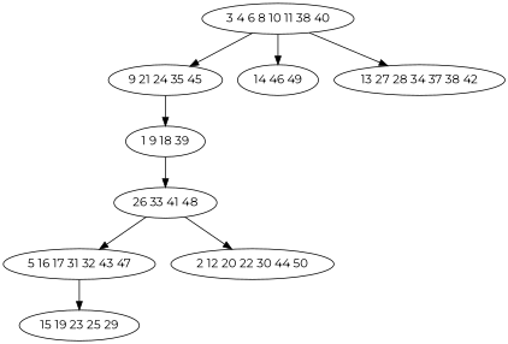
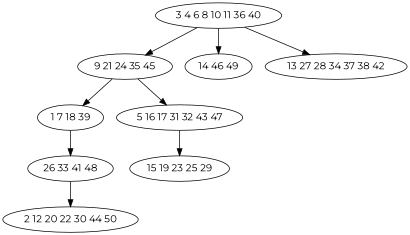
  digraph {
    fontname=Montserrat
    node [fontname=Montserrat]
    edge [fontname=Montserrat]
-   n1 [label="3 4 6 8 10 11 38 40"]
+   n1 [label="3 4 6 8 10 11 36 40"]
    n2 [label="9 21 24 35 45"]
    n3 [label="14 46 49"]
    n4 [label="13 27 28 34 37 38 42"]
-   n5 [label="1 9 18 39"]
+   n5 [label="1 7 18 39"]
    n6 [label="26 33 41 48"]
    n7 [label="5 16 17 31 32 43 47"]
    n8 [label="2 12 20 22 30 44 50"]
    n9 [label="15 19 23 25 29"]
    n1 -> n2
    n1 -> n3
    n1 -> n4
    n2 -> n5
    n5 -> n6
-   n6 -> n7
+   n2 -> n7
    n6 -> n8
    n7 -> n9
  }
